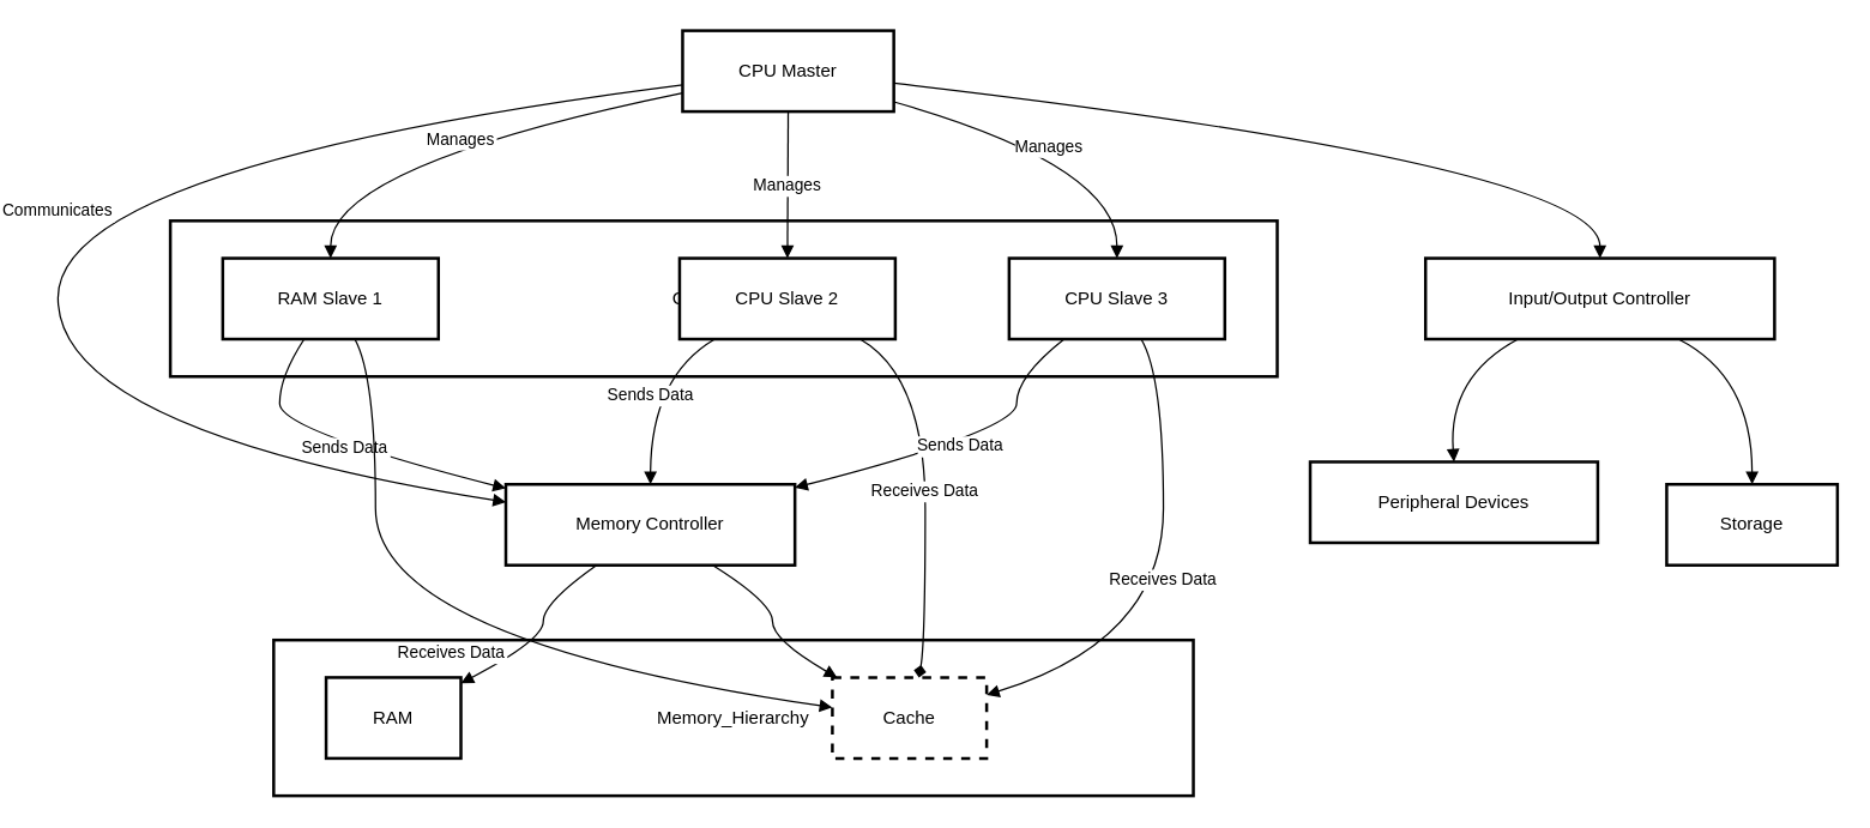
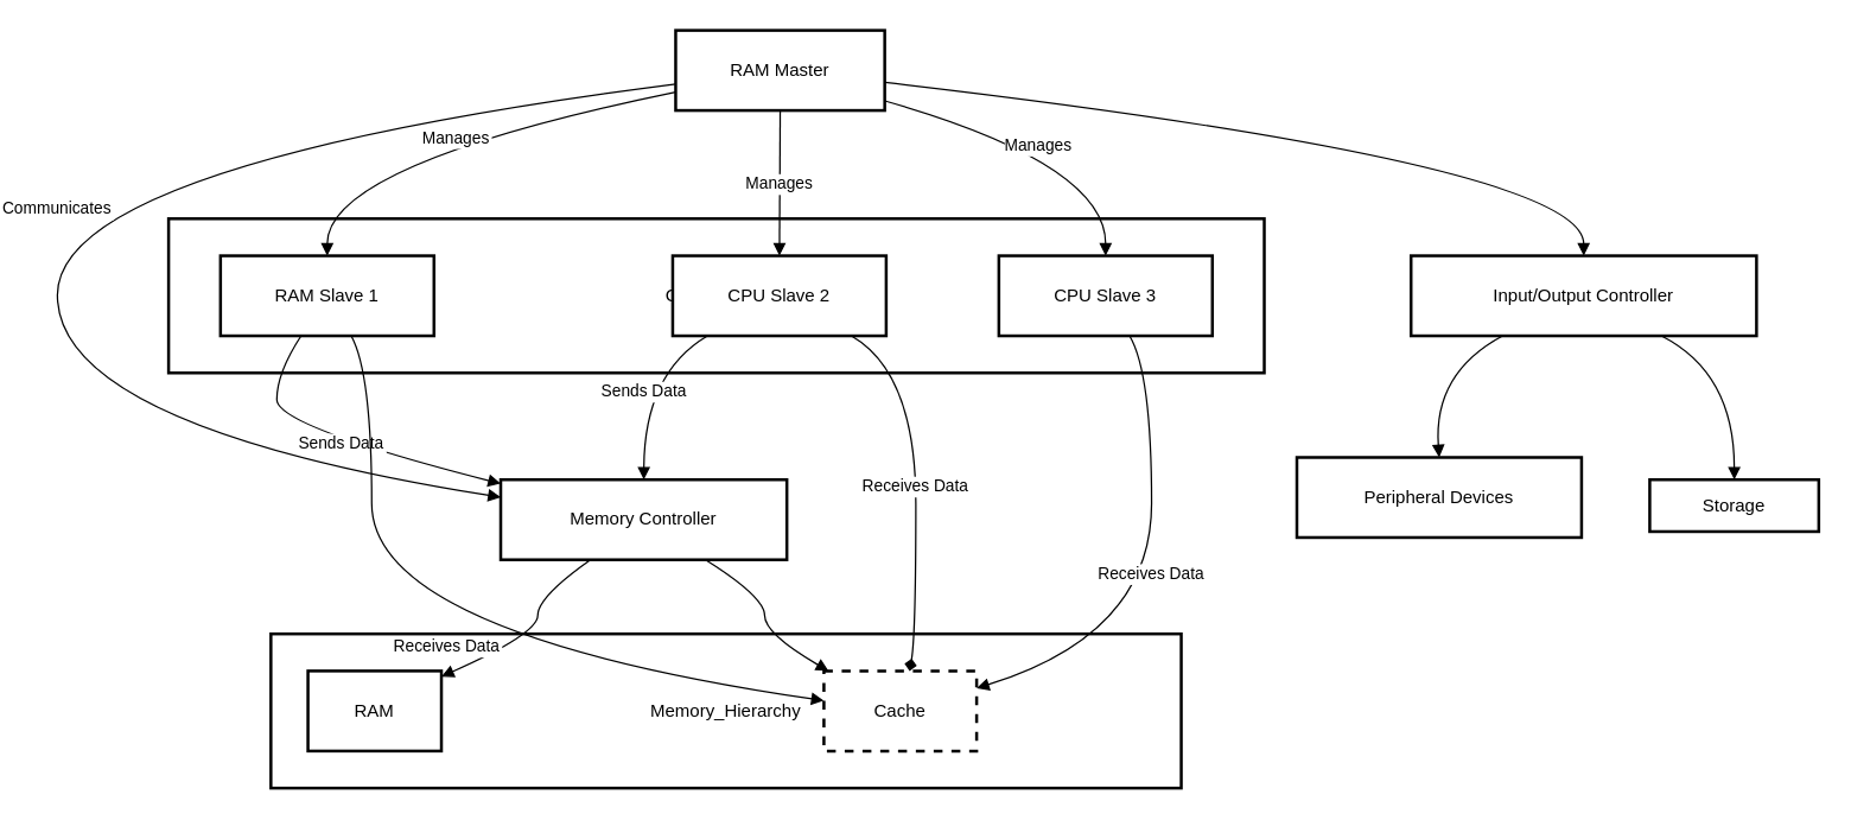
  <mxCell id="0" />
  <mxCell id="1" parent="0" />
  <mxCell id="2" value="CPU_Slaves" style="whiteSpace=wrap;strokeWidth=2;" vertex="1" parent="1"><mxGeometry x="95" y="147" width="739" height="104" as="geometry" /></mxCell>
  <mxCell id="3" value="Memory_Hierarchy" style="whiteSpace=wrap;strokeWidth=2;" vertex="1" parent="1"><mxGeometry x="164" y="427" width="614" height="104" as="geometry" /></mxCell>
- <mxCell id="4" value="CPU Master" style="whiteSpace=wrap;strokeWidth=2;" vertex="1" parent="1"><mxGeometry x="437" y="20" width="141" height="54" as="geometry" /></mxCell>
+ <mxCell id="4" value="RAM Master" style="whiteSpace=wrap;strokeWidth=2;" vertex="1" parent="1"><mxGeometry x="437" y="20" width="141" height="54" as="geometry" /></mxCell>
  <mxCell id="5" value="Memory Controller" style="whiteSpace=wrap;strokeWidth=2;" vertex="1" parent="1"><mxGeometry x="319" y="323" width="193" height="54" as="geometry" /></mxCell>
  <mxCell id="6" value="RAM Slave 1" style="whiteSpace=wrap;strokeWidth=2;" vertex="1" parent="1"><mxGeometry x="130" y="172" width="144" height="54" as="geometry" /></mxCell>
  <mxCell id="7" value="CPU Slave 2" style="whiteSpace=wrap;strokeWidth=2;" vertex="1" parent="1"><mxGeometry x="435" y="172" width="144" height="54" as="geometry" /></mxCell>
  <mxCell id="8" value="CPU Slave 3" style="whiteSpace=wrap;strokeWidth=2;" vertex="1" parent="1"><mxGeometry x="655" y="172" width="144" height="54" as="geometry" /></mxCell>
- <mxCell id="9" value="RAM" style="whiteSpace=wrap;strokeWidth=2;" vertex="1" parent="1"><mxGeometry x="199" y="452" width="90" height="54" as="geometry" /></mxCell>
+ <mxCell id="9" value="RAM" style="whiteSpace=wrap;strokeWidth=2;" vertex="1" parent="1"><mxGeometry x="189" y="452" width="90" height="54" as="geometry" /></mxCell>
  <mxCell id="10" value="Cache" style="whiteSpace=wrap;strokeWidth=2;dashed=1;" vertex="1" parent="1"><mxGeometry x="537" y="452" width="103" height="54" as="geometry" /></mxCell>
  <mxCell id="11" value="Input/Output Controller" style="whiteSpace=wrap;strokeWidth=2;" vertex="1" parent="1"><mxGeometry x="933" y="172" width="233" height="54" as="geometry" /></mxCell>
  <mxCell id="12" value="Peripheral Devices" style="whiteSpace=wrap;strokeWidth=2;" vertex="1" parent="1"><mxGeometry x="856" y="308" width="192" height="54" as="geometry" /></mxCell>
- <mxCell id="13" value="Storage" style="whiteSpace=wrap;strokeWidth=2;" vertex="1" parent="1"><mxGeometry x="1094" y="323" width="114" height="54" as="geometry" /></mxCell>
+ <mxCell id="13" value="Storage" style="whiteSpace=wrap;strokeWidth=2;" vertex="1" parent="1"><mxGeometry x="1094" y="323" width="114" height="35" as="geometry" /></mxCell>
  <mxCell id="14" value="Communicates" style="curved=1;startArrow=none;endArrow=block;exitX=0;exitY=0.67;entryX=0;entryY=0.22;" edge="1" parent="1" source="4" target="5"><mxGeometry relative="1" as="geometry"><Array as="points"><mxPoint x="20" y="110" /><mxPoint x="20" y="287" /></Array></mxGeometry></mxCell>
  <mxCell id="15" value="Manages" style="curved=1;startArrow=none;endArrow=block;exitX=0;exitY=0.77;entryX=0.5;entryY=-0.01;" edge="1" parent="1" source="4" target="6"><mxGeometry relative="1" as="geometry"><Array as="points"><mxPoint x="202" y="110" /></Array></mxGeometry></mxCell>
  <mxCell id="16" value="Manages" style="curved=1;startArrow=none;endArrow=block;exitX=0.5;exitY=1;entryX=0.5;entryY=-0.01;" edge="1" parent="1" source="4" target="7"><mxGeometry relative="1" as="geometry"><Array as="points" /></mxGeometry></mxCell>
  <mxCell id="17" value="Manages" style="curved=1;startArrow=none;endArrow=block;exitX=1;exitY=0.88;entryX=0.5;entryY=-0.01;" edge="1" parent="1" source="4" target="8"><mxGeometry relative="1" as="geometry"><Array as="points"><mxPoint x="727" y="110" /></Array></mxGeometry></mxCell>
  <mxCell id="18" value="" style="curved=1;startArrow=none;endArrow=block;exitX=0.31;exitY=1.01;entryX=1;entryY=0.07;" edge="1" parent="1" source="5" target="9"><mxGeometry relative="1" as="geometry"><Array as="points"><mxPoint x="344" y="402" /><mxPoint x="344" y="427" /></Array></mxGeometry></mxCell>
  <mxCell id="19" value="" style="curved=1;startArrow=none;endArrow=block;exitX=0.72;exitY=1.01;entryX=0.04;entryY=0.01;" edge="1" parent="1" source="5" target="10"><mxGeometry relative="1" as="geometry"><Array as="points"><mxPoint x="497" y="402" /><mxPoint x="497" y="427" /></Array></mxGeometry></mxCell>
  <mxCell id="20" value="Sends Data" style="curved=1;startArrow=none;endArrow=block;exitX=0.38;exitY=0.99;entryX=0;entryY=0.05;" edge="1" parent="1" source="6" target="5"><mxGeometry relative="1" as="geometry"><Array as="points"><mxPoint x="168" y="251" /><mxPoint x="168" y="287" /></Array></mxGeometry></mxCell>
  <mxCell id="21" value="Receives Data" style="curved=1;startArrow=none;endArrow=block;exitX=0.61;exitY=0.99;entryX=0;entryY=0.37;" edge="1" parent="1" source="6" target="10"><mxGeometry relative="1" as="geometry"><Array as="points"><mxPoint x="232" y="251" /><mxPoint x="232" y="427" /></Array></mxGeometry></mxCell>
  <mxCell id="22" value="Sends Data" style="curved=1;startArrow=none;endArrow=block;exitX=0.17;exitY=0.99;entryX=0.5;entryY=0.01;" edge="1" parent="1" source="7" target="5"><mxGeometry relative="1" as="geometry"><Array as="points"><mxPoint x="416" y="251" /></Array></mxGeometry></mxCell>
  <mxCell id="23" value="Receives Data" style="curved=1;startArrow=none;endArrow=diamond;exitX=0.83;exitY=0.99;entryX=0.56;entryY=0.01;" edge="1" parent="1" source="7" target="10"><mxGeometry relative="1" as="geometry"><Array as="points"><mxPoint x="599" y="251" /><mxPoint x="599" y="427" /></Array></mxGeometry></mxCell>
- <mxCell id="24" value="Sends Data" style="curved=1;startArrow=none;endArrow=block;exitX=0.26;exitY=0.99;entryX=1;entryY=0.04;" edge="1" parent="1" source="8" target="5"><mxGeometry relative="1" as="geometry"><Array as="points"><mxPoint x="660" y="251" /><mxPoint x="660" y="287" /></Array></mxGeometry></mxCell>
  <mxCell id="25" value="Receives Data" style="curved=1;startArrow=none;endArrow=block;exitX=0.61;exitY=0.99;entryX=1.01;entryY=0.21;" edge="1" parent="1" source="8" target="10"><mxGeometry relative="1" as="geometry"><Array as="points"><mxPoint x="758" y="251" /><mxPoint x="758" y="427" /></Array></mxGeometry></mxCell>
  <mxCell id="26" value="" style="curved=1;startArrow=none;endArrow=block;exitX=1;exitY=0.65;entryX=0.5;entryY=-0.01;" edge="1" parent="1" source="4" target="11"><mxGeometry relative="1" as="geometry"><Array as="points"><mxPoint x="1049" y="110" /></Array></mxGeometry></mxCell>
  <mxCell id="27" value="" style="curved=1;startArrow=none;endArrow=block;exitX=0.27;exitY=0.99;entryX=0.5;entryY=0.01;" edge="1" parent="1" source="11" target="12"><mxGeometry relative="1" as="geometry"><Array as="points"><mxPoint x="948" y="251" /></Array></mxGeometry></mxCell>
  <mxCell id="28" value="" style="curved=1;startArrow=none;endArrow=block;exitX=0.72;exitY=0.99;entryX=0.5;entryY=0.01;" edge="1" parent="1" source="11" target="13"><mxGeometry relative="1" as="geometry"><Array as="points"><mxPoint x="1151" y="251" /></Array></mxGeometry></mxCell>
